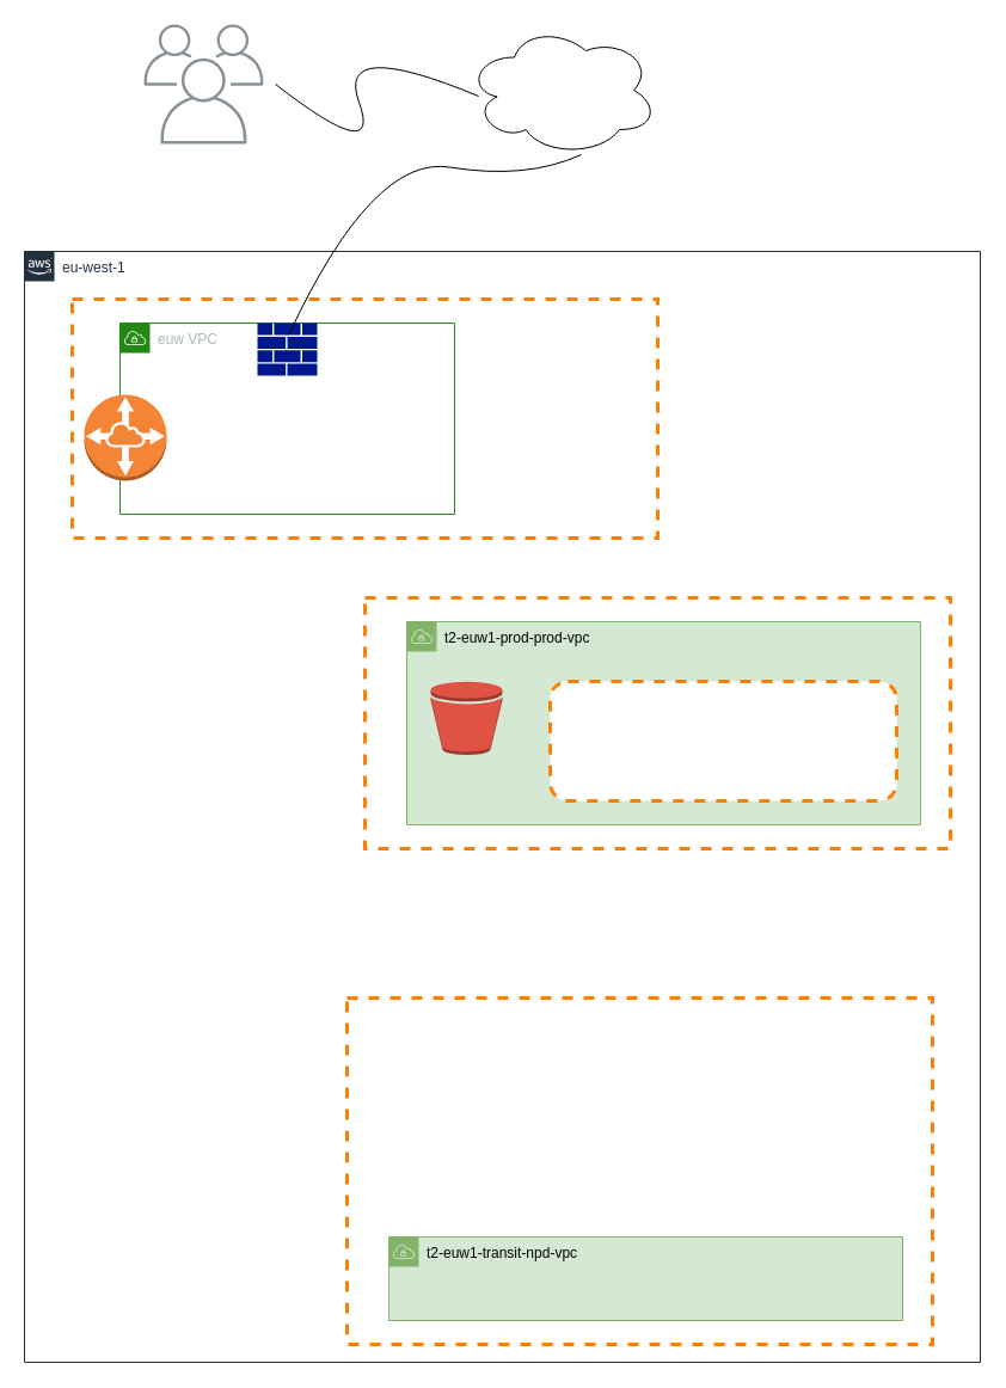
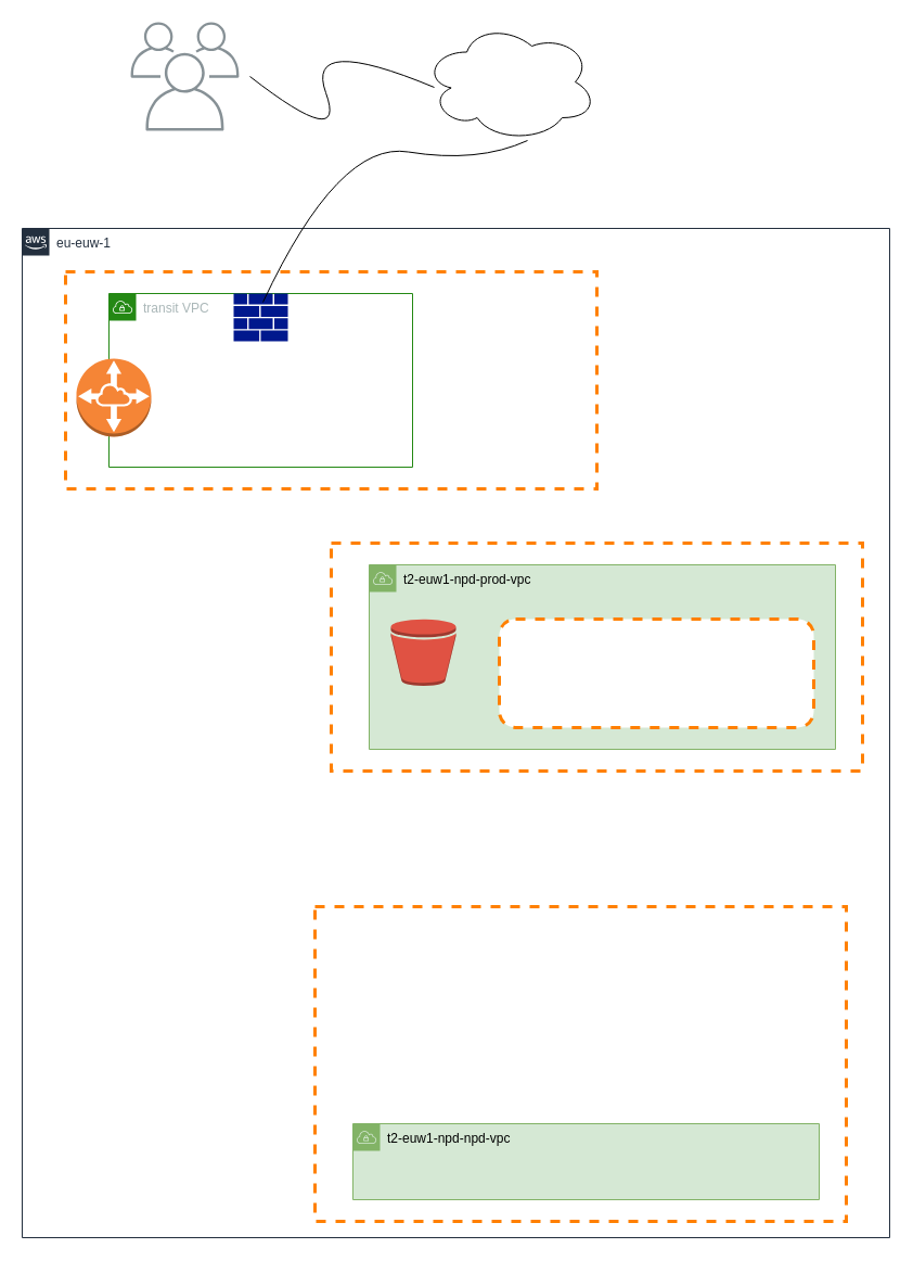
  <mxCell id="0" />
  <mxCell id="1" parent="0" />
- <mxCell id="2" value="eu-west-1" style="points=[[0,0],[0.25,0],[0.5,0],[0.75,0],[1,0],[1,0.25],[1,0.5],[1,0.75],[1,1],[0.75,1],[0.5,1],[0.25,1],[0,1],[0,0.75],[0,0.5],[0,0.25]];outlineConnect=0;gradientColor=none;html=1;whiteSpace=wrap;fontSize=12;fontStyle=0;shape=mxgraph.aws4.group;grIcon=mxgraph.aws4.group_aws_cloud_alt;strokeColor=#232F3E;fillColor=none;verticalAlign=top;align=left;spacingLeft=30;fontColor=#232F3E;dashed=0;" vertex="1" parent="1"><mxGeometry x="20" y="210" width="800" height="930" as="geometry" /></mxCell>
+ <mxCell id="2" value="eu-euw-1" style="points=[[0,0],[0.25,0],[0.5,0],[0.75,0],[1,0],[1,0.25],[1,0.5],[1,0.75],[1,1],[0.75,1],[0.5,1],[0.25,1],[0,1],[0,0.75],[0,0.5],[0,0.25]];outlineConnect=0;gradientColor=none;html=1;whiteSpace=wrap;fontSize=12;fontStyle=0;shape=mxgraph.aws4.group;grIcon=mxgraph.aws4.group_aws_cloud_alt;strokeColor=#232F3E;fillColor=none;verticalAlign=top;align=left;spacingLeft=30;fontColor=#232F3E;dashed=0;" vertex="1" parent="1"><mxGeometry x="20" y="210" width="800" height="930" as="geometry" /></mxCell>
  <mxCell id="3" value="" style="rounded=0;whiteSpace=wrap;html=1;fillColor=none;dashed=1;strokeWidth=3;strokeColor=#FF8000;" vertex="1" parent="1"><mxGeometry x="305" y="500" width="490" height="210" as="geometry" /></mxCell>
  <mxCell id="4" value="" style="rounded=0;whiteSpace=wrap;html=1;fillColor=none;dashed=1;strokeWidth=3;strokeColor=#FF8000;" vertex="1" parent="1"><mxGeometry x="60" y="250" width="490" height="200" as="geometry" /></mxCell>
  <mxCell id="5" value="" style="outlineConnect=0;gradientColor=none;fontColor=#545B64;strokeColor=none;fillColor=#879196;dashed=0;verticalLabelPosition=bottom;verticalAlign=top;align=center;html=1;fontSize=12;fontStyle=0;aspect=fixed;shape=mxgraph.aws4.illustration_users;pointerEvents=1" vertex="1" parent="1"><mxGeometry x="120" y="20" width="100" height="100" as="geometry" /></mxCell>
  <mxCell id="6" value="" style="ellipse;shape=cloud;whiteSpace=wrap;html=1;" vertex="1" parent="1"><mxGeometry x="390" y="20" width="160" height="110" as="geometry" /></mxCell>
- <mxCell id="7" value="euw VPC" style="points=[[0,0],[0.25,0],[0.5,0],[0.75,0],[1,0],[1,0.25],[1,0.5],[1,0.75],[1,1],[0.75,1],[0.5,1],[0.25,1],[0,1],[0,0.75],[0,0.5],[0,0.25]];outlineConnect=0;gradientColor=none;html=1;whiteSpace=wrap;fontSize=12;fontStyle=0;shape=mxgraph.aws4.group;grIcon=mxgraph.aws4.group_vpc;strokeColor=#248814;fillColor=none;verticalAlign=top;align=left;spacingLeft=30;fontColor=#AAB7B8;dashed=0;" vertex="1" parent="1"><mxGeometry x="100" y="270" width="280" height="160" as="geometry" /></mxCell>
+ <mxCell id="7" value="transit VPC" style="points=[[0,0],[0.25,0],[0.5,0],[0.75,0],[1,0],[1,0.25],[1,0.5],[1,0.75],[1,1],[0.75,1],[0.5,1],[0.25,1],[0,1],[0,0.75],[0,0.5],[0,0.25]];outlineConnect=0;gradientColor=none;html=1;whiteSpace=wrap;fontSize=12;fontStyle=0;shape=mxgraph.aws4.group;grIcon=mxgraph.aws4.group_vpc;strokeColor=#248814;fillColor=none;verticalAlign=top;align=left;spacingLeft=30;fontColor=#AAB7B8;dashed=0;" vertex="1" parent="1"><mxGeometry x="100" y="270" width="280" height="160" as="geometry" /></mxCell>
  <mxCell id="8" value="" style="outlineConnect=0;dashed=0;verticalLabelPosition=bottom;verticalAlign=top;align=center;html=1;shape=mxgraph.aws3.vpc_peering;fillColor=#F58536;gradientColor=none;strokeColor=#FF8000;strokeWidth=3;" vertex="1" parent="1"><mxGeometry x="70" y="330" width="69" height="72" as="geometry" /></mxCell>
  <mxCell id="9" value="" style="aspect=fixed;pointerEvents=1;shadow=0;dashed=0;html=1;strokeColor=none;labelPosition=center;verticalLabelPosition=bottom;verticalAlign=top;align=center;fillColor=#00188D;shape=mxgraph.mscae.enterprise.firewall" vertex="1" parent="1"><mxGeometry x="215" y="270" width="50" height="44" as="geometry" /></mxCell>
  <mxCell id="10" value="" style="curved=1;endArrow=none;html=1;endFill=0;" edge="1" parent="1"><mxGeometry width="50" height="50" relative="1" as="geometry"><mxPoint x="230" y="70" as="sourcePoint" /><mxPoint x="400" y="80" as="targetPoint" /><Array as="points"><mxPoint x="320" y="140" /><mxPoint x="280" y="30" /></Array></mxGeometry></mxCell>
  <mxCell id="11" value="" style="curved=1;endArrow=none;html=1;entryX=0.6;entryY=0.991;entryDx=0;entryDy=0;entryPerimeter=0;exitX=0.54;exitY=0.182;exitDx=0;exitDy=0;exitPerimeter=0;endFill=0;" edge="1" parent="1" source="9" target="6"><mxGeometry width="50" height="50" relative="1" as="geometry"><mxPoint x="440" y="200" as="sourcePoint" /><mxPoint x="490" y="150" as="targetPoint" /><Array as="points"><mxPoint x="312" y="129" /><mxPoint x="440" y="150" /></Array></mxGeometry></mxCell>
- <mxCell id="12" value="t2-euw1-prod-prod-vpc" style="points=[[0,0],[0.25,0],[0.5,0],[0.75,0],[1,0],[1,0.25],[1,0.5],[1,0.75],[1,1],[0.75,1],[0.5,1],[0.25,1],[0,1],[0,0.75],[0,0.5],[0,0.25]];outlineConnect=0;html=1;whiteSpace=wrap;fontSize=12;fontStyle=0;shape=mxgraph.aws4.group;grIcon=mxgraph.aws4.group_vpc;strokeColor=#82b366;fillColor=#d5e8d4;verticalAlign=top;align=left;spacingLeft=30;dashed=0;" vertex="1" parent="1"><mxGeometry x="340" y="520" width="430" height="170" as="geometry" /></mxCell>
+ <mxCell id="12" value="t2-euw1-npd-prod-vpc" style="points=[[0,0],[0.25,0],[0.5,0],[0.75,0],[1,0],[1,0.25],[1,0.5],[1,0.75],[1,1],[0.75,1],[0.5,1],[0.25,1],[0,1],[0,0.75],[0,0.5],[0,0.25]];outlineConnect=0;html=1;whiteSpace=wrap;fontSize=12;fontStyle=0;shape=mxgraph.aws4.group;grIcon=mxgraph.aws4.group_vpc;strokeColor=#82b366;fillColor=#d5e8d4;verticalAlign=top;align=left;spacingLeft=30;dashed=0;" vertex="1" parent="1"><mxGeometry x="340" y="520" width="430" height="170" as="geometry" /></mxCell>
  <mxCell id="13" value="" style="rounded=0;whiteSpace=wrap;html=1;fillColor=none;dashed=1;strokeWidth=3;strokeColor=#FF8000;" vertex="1" parent="1"><mxGeometry x="290" y="835" width="490" height="290" as="geometry" /></mxCell>
- <mxCell id="14" value="t2-euw1-transit-npd-vpc" style="points=[[0,0],[0.25,0],[0.5,0],[0.75,0],[1,0],[1,0.25],[1,0.5],[1,0.75],[1,1],[0.75,1],[0.5,1],[0.25,1],[0,1],[0,0.75],[0,0.5],[0,0.25]];outlineConnect=0;html=1;whiteSpace=wrap;fontSize=12;fontStyle=0;shape=mxgraph.aws4.group;grIcon=mxgraph.aws4.group_vpc;strokeColor=#82b366;fillColor=#d5e8d4;verticalAlign=top;align=left;spacingLeft=30;dashed=0;" vertex="1" parent="1"><mxGeometry x="325" y="1035" width="430" height="70" as="geometry" /></mxCell>
+ <mxCell id="14" value="t2-euw1-npd-npd-vpc" style="points=[[0,0],[0.25,0],[0.5,0],[0.75,0],[1,0],[1,0.25],[1,0.5],[1,0.75],[1,1],[0.75,1],[0.5,1],[0.25,1],[0,1],[0,0.75],[0,0.5],[0,0.25]];outlineConnect=0;html=1;whiteSpace=wrap;fontSize=12;fontStyle=0;shape=mxgraph.aws4.group;grIcon=mxgraph.aws4.group_vpc;strokeColor=#82b366;fillColor=#d5e8d4;verticalAlign=top;align=left;spacingLeft=30;dashed=0;" vertex="1" parent="1"><mxGeometry x="325" y="1035" width="430" height="70" as="geometry" /></mxCell>
  <mxCell id="15" value="" style="outlineConnect=0;dashed=0;verticalLabelPosition=bottom;verticalAlign=top;align=center;html=1;shape=mxgraph.aws3.bucket;fillColor=#E05243;gradientColor=none;strokeColor=#FF8000;strokeWidth=3;" vertex="1" parent="1"><mxGeometry x="360" y="570" width="60" height="61.5" as="geometry" /></mxCell>
  <mxCell id="16" value="" style="rounded=1;whiteSpace=wrap;html=1;dashed=1;strokeColor=#FF8000;strokeWidth=3;" vertex="1" parent="1"><mxGeometry x="460" y="570" width="290" height="100" as="geometry" /></mxCell>
